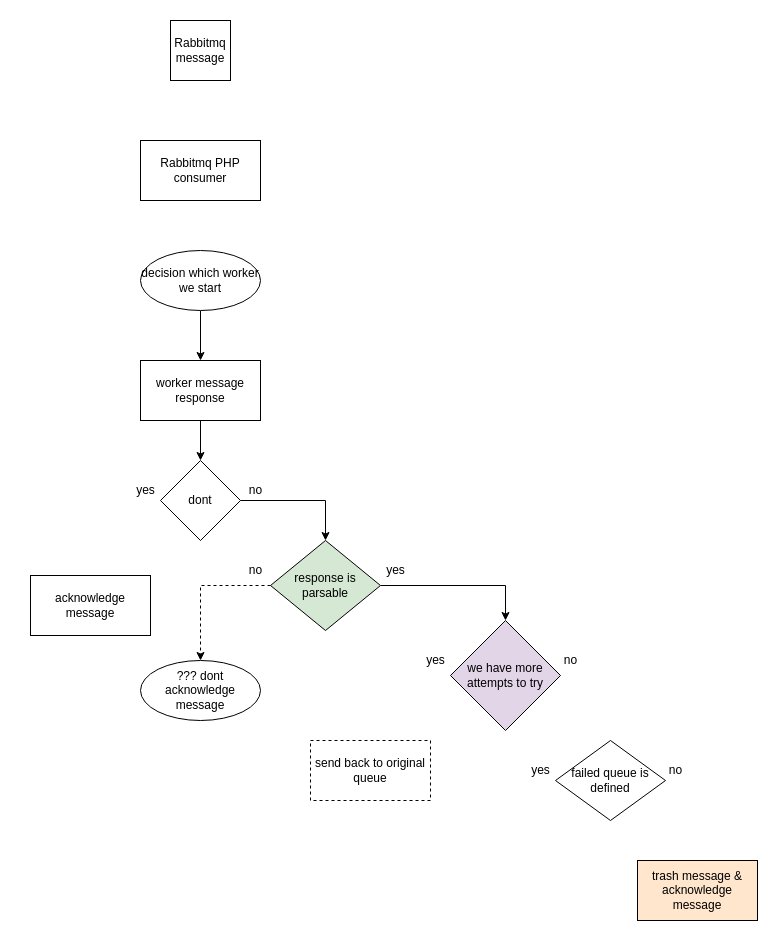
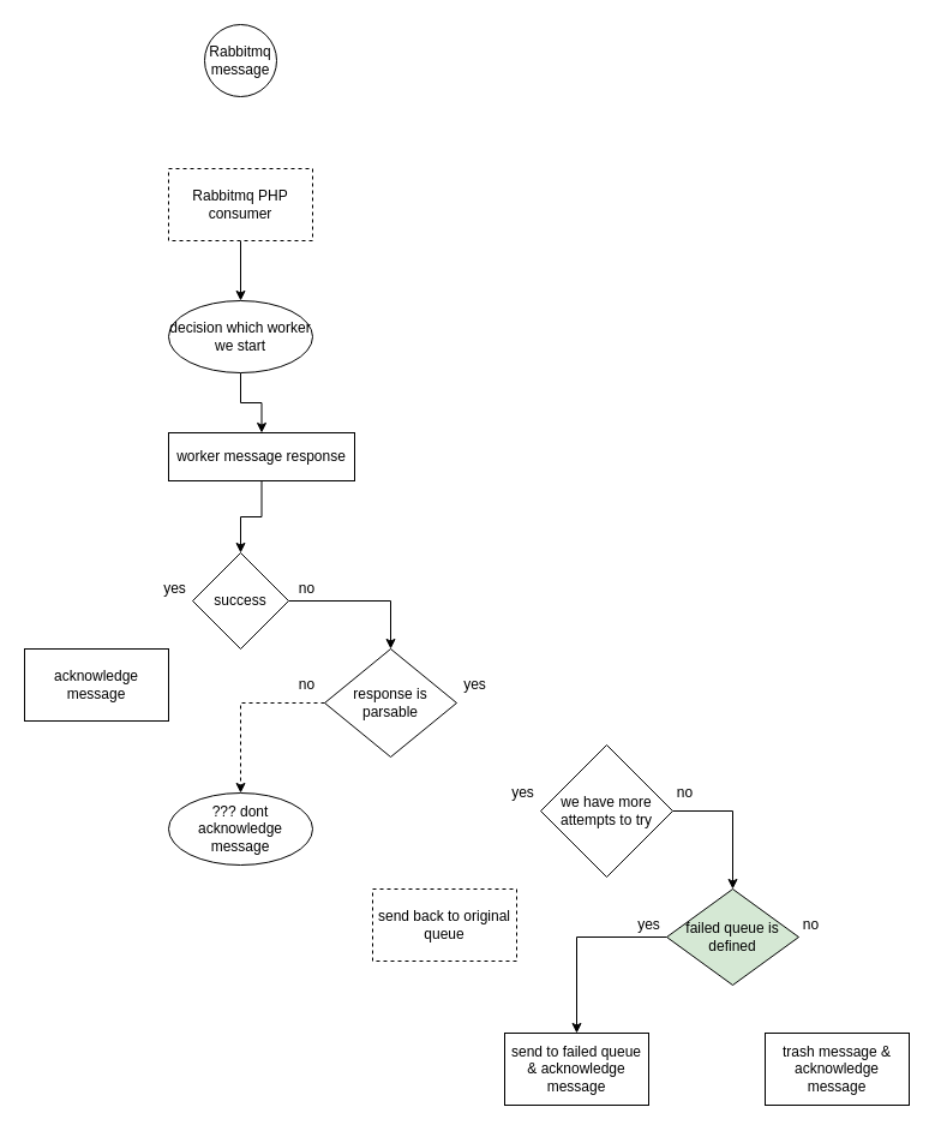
  <mxCell id="0" />
  <mxCell id="1" parent="0" />
- <mxCell id="2" value="Rabbitmq&lt;br&gt;message" style="whiteSpace=wrap;html=1;rounded=0;" vertex="1" parent="1"><mxGeometry x="170" y="20" width="60" height="60" as="geometry" /></mxCell>
- <mxCell id="4" value="Rabbitmq PHP consumer" style="rounded=0;whiteSpace=wrap;html=1;" vertex="1" parent="1"><mxGeometry x="140" y="140" width="120" height="60" as="geometry" /></mxCell>
+ <mxCell id="2" value="Rabbitmq&lt;br&gt;message" style="ellipse;whiteSpace=wrap;html=1;" vertex="1" parent="1"><mxGeometry x="170" y="20" width="60" height="60" as="geometry" /></mxCell>
+ <mxCell id="3" value="" style="edgeStyle=orthogonalEdgeStyle;rounded=0;orthogonalLoop=1;jettySize=auto;html=1;" edge="1" parent="1" source="4" target="6"><mxGeometry relative="1" as="geometry" /></mxCell>
+ <mxCell id="4" value="Rabbitmq PHP consumer" style="rounded=0;whiteSpace=wrap;html=1;dashed=1;" vertex="1" parent="1"><mxGeometry x="140" y="140" width="120" height="60" as="geometry" /></mxCell>
  <mxCell id="5" value="" style="edgeStyle=orthogonalEdgeStyle;rounded=0;orthogonalLoop=1;jettySize=auto;html=1;" edge="1" parent="1" source="6" target="8"><mxGeometry relative="1" as="geometry" /></mxCell>
  <mxCell id="6" value="decision which worker we start" style="ellipse;whiteSpace=wrap;html=1;" vertex="1" parent="1"><mxGeometry x="140" y="250" width="120" height="60" as="geometry" /></mxCell>
  <mxCell id="7" value="" style="edgeStyle=orthogonalEdgeStyle;rounded=0;orthogonalLoop=1;jettySize=auto;html=1;" edge="1" parent="1" source="8" target="10"><mxGeometry relative="1" as="geometry" /></mxCell>
- <mxCell id="8" value="worker message response" style="rounded=0;whiteSpace=wrap;html=1;" vertex="1" parent="1"><mxGeometry x="140" y="360" width="120" height="60" as="geometry" /></mxCell>
+ <mxCell id="8" value="worker message response" style="rounded=0;whiteSpace=wrap;html=1;" vertex="1" parent="1"><mxGeometry x="140" y="360" width="155" height="40" as="geometry" /></mxCell>
  <mxCell id="9" style="edgeStyle=orthogonalEdgeStyle;rounded=0;orthogonalLoop=1;jettySize=auto;html=1;exitX=1;exitY=0.5;exitDx=0;exitDy=0;entryX=0.5;entryY=0;entryDx=0;entryDy=0;" edge="1" parent="1" source="10" target="15"><mxGeometry relative="1" as="geometry" /></mxCell>
- <mxCell id="10" value="dont" style="rhombus;whiteSpace=wrap;html=1;" vertex="1" parent="1"><mxGeometry x="160" y="460" width="80" height="80" as="geometry" /></mxCell>
- <mxCell id="11" value="acknowledge message" style="rounded=0;whiteSpace=wrap;html=1;" vertex="1" parent="1"><mxGeometry x="30" y="575" width="120" height="60" as="geometry" /></mxCell>
+ <mxCell id="10" value="success" style="rhombus;whiteSpace=wrap;html=1;" vertex="1" parent="1"><mxGeometry x="160" y="460" width="80" height="80" as="geometry" /></mxCell>
+ <mxCell id="11" value="acknowledge message" style="rounded=0;whiteSpace=wrap;html=1;" vertex="1" parent="1"><mxGeometry x="20" y="540" width="120" height="60" as="geometry" /></mxCell>
  <mxCell id="12" value="yes" style="text;html=1;align=center;verticalAlign=middle;resizable=0;points=[];autosize=1;strokeColor=none;" vertex="1" parent="1"><mxGeometry x="130" y="480" width="30" height="20" as="geometry" /></mxCell>
  <mxCell id="13" style="edgeStyle=orthogonalEdgeStyle;rounded=0;orthogonalLoop=1;jettySize=auto;html=1;exitX=0;exitY=0.5;exitDx=0;exitDy=0;entryX=0.5;entryY=0;entryDx=0;entryDy=0;dashed=1;" edge="1" parent="1" source="15" target="17"><mxGeometry relative="1" as="geometry" /></mxCell>
- <mxCell id="14" style="edgeStyle=orthogonalEdgeStyle;rounded=0;orthogonalLoop=1;jettySize=auto;html=1;exitX=1;exitY=0.5;exitDx=0;exitDy=0;entryX=0.5;entryY=0;entryDx=0;entryDy=0;" edge="1" parent="1" source="15" target="19"><mxGeometry relative="1" as="geometry" /></mxCell>
- <mxCell id="15" value="response is parsable" style="rhombus;whiteSpace=wrap;html=1;fillColor=#d5e8d4;" vertex="1" parent="1"><mxGeometry x="270" y="540" width="110" height="90" as="geometry" /></mxCell>
+ <mxCell id="15" value="response is parsable" style="rhombus;whiteSpace=wrap;html=1;" vertex="1" parent="1"><mxGeometry x="270" y="540" width="110" height="90" as="geometry" /></mxCell>
  <mxCell id="16" value="no" style="text;html=1;align=center;verticalAlign=middle;resizable=0;points=[];autosize=1;strokeColor=none;" vertex="1" parent="1"><mxGeometry x="240" y="480" width="30" height="20" as="geometry" /></mxCell>
  <mxCell id="17" value="??? dont acknowledge message" style="ellipse;whiteSpace=wrap;html=1;" vertex="1" parent="1"><mxGeometry x="140" y="660" width="120" height="60" as="geometry" /></mxCell>
- <mxCell id="19" value="we have more attempts to try" style="rhombus;whiteSpace=wrap;html=1;fillColor=#e1d5e7;" vertex="1" parent="1"><mxGeometry x="450" y="620" width="110" height="110" as="geometry" /></mxCell>
+ <mxCell id="18" style="edgeStyle=orthogonalEdgeStyle;rounded=0;orthogonalLoop=1;jettySize=auto;html=1;exitX=1;exitY=0.5;exitDx=0;exitDy=0;entryX=0.5;entryY=0;entryDx=0;entryDy=0;" edge="1" parent="1" source="19" target="25"><mxGeometry relative="1" as="geometry" /></mxCell>
+ <mxCell id="19" value="we have more attempts to try" style="rhombus;whiteSpace=wrap;html=1;" vertex="1" parent="1"><mxGeometry x="450" y="620" width="110" height="110" as="geometry" /></mxCell>
  <mxCell id="20" value="no" style="text;html=1;align=center;verticalAlign=middle;resizable=0;points=[];autosize=1;strokeColor=none;" vertex="1" parent="1"><mxGeometry x="240" y="560" width="30" height="20" as="geometry" /></mxCell>
  <mxCell id="21" value="yes" style="text;html=1;align=center;verticalAlign=middle;resizable=0;points=[];autosize=1;strokeColor=none;" vertex="1" parent="1"><mxGeometry x="380" y="560" width="30" height="20" as="geometry" /></mxCell>
  <mxCell id="22" value="send back to original queue" style="rounded=0;whiteSpace=wrap;html=1;dashed=1;" vertex="1" parent="1"><mxGeometry x="310" y="740" width="120" height="60" as="geometry" /></mxCell>
  <mxCell id="23" value="yes" style="text;html=1;align=center;verticalAlign=middle;resizable=0;points=[];autosize=1;strokeColor=none;" vertex="1" parent="1"><mxGeometry x="420" y="650" width="30" height="20" as="geometry" /></mxCell>
- <mxCell id="25" value="failed queue is defined" style="rhombus;whiteSpace=wrap;html=1;" vertex="1" parent="1"><mxGeometry x="555" y="740" width="110" height="80" as="geometry" /></mxCell>
+ <mxCell id="24" style="edgeStyle=orthogonalEdgeStyle;rounded=0;orthogonalLoop=1;jettySize=auto;html=1;exitX=0;exitY=0.5;exitDx=0;exitDy=0;entryX=0.5;entryY=0;entryDx=0;entryDy=0;" edge="1" parent="1" source="25" target="28"><mxGeometry relative="1" as="geometry" /></mxCell>
+ <mxCell id="25" value="failed queue is defined" style="rhombus;whiteSpace=wrap;html=1;fillColor=#d5e8d4;" vertex="1" parent="1"><mxGeometry x="555" y="740" width="110" height="80" as="geometry" /></mxCell>
  <mxCell id="26" value="no" style="text;html=1;align=center;verticalAlign=middle;resizable=0;points=[];autosize=1;strokeColor=none;" vertex="1" parent="1"><mxGeometry x="555" y="650" width="30" height="20" as="geometry" /></mxCell>
- <mxCell id="27" value="trash message &amp;amp; acknowledge message" style="rounded=0;whiteSpace=wrap;html=1;fillColor=#ffe6cc;" vertex="1" parent="1"><mxGeometry x="637" y="860" width="120" height="60" as="geometry" /></mxCell>
+ <mxCell id="27" value="trash message &amp;amp; acknowledge message" style="rounded=0;whiteSpace=wrap;html=1;" vertex="1" parent="1"><mxGeometry x="637" y="860" width="120" height="60" as="geometry" /></mxCell>
+ <mxCell id="28" value="send to failed queue &amp;amp; acknowledge message" style="rounded=0;whiteSpace=wrap;html=1;" vertex="1" parent="1"><mxGeometry x="420" y="860" width="120" height="60" as="geometry" /></mxCell>
  <mxCell id="29" value="no" style="text;html=1;align=center;verticalAlign=middle;resizable=0;points=[];autosize=1;strokeColor=none;" vertex="1" parent="1"><mxGeometry x="660" y="760" width="30" height="20" as="geometry" /></mxCell>
  <mxCell id="30" value="yes" style="text;html=1;align=center;verticalAlign=middle;resizable=0;points=[];autosize=1;strokeColor=none;" vertex="1" parent="1"><mxGeometry x="525" y="760" width="30" height="20" as="geometry" /></mxCell>
